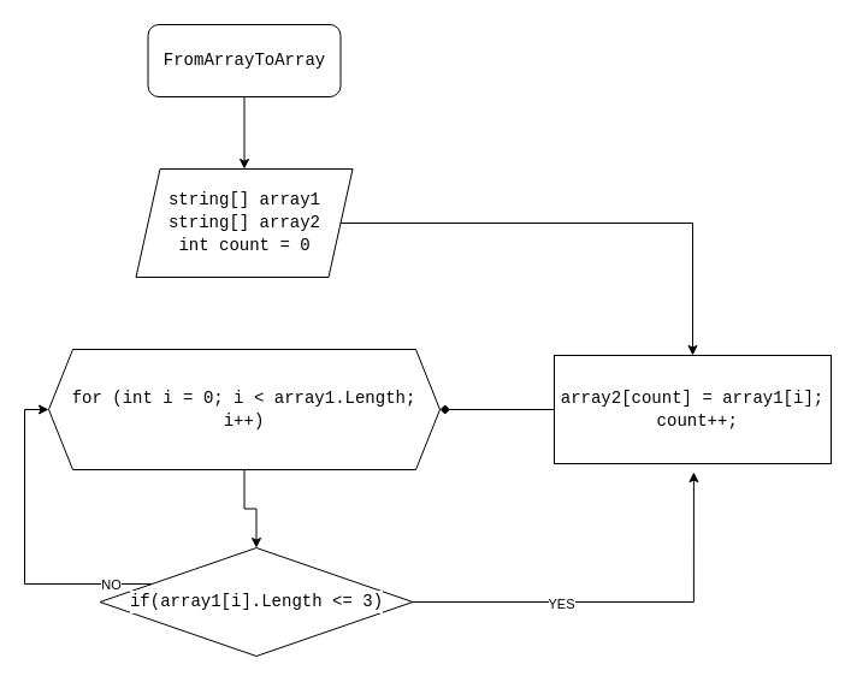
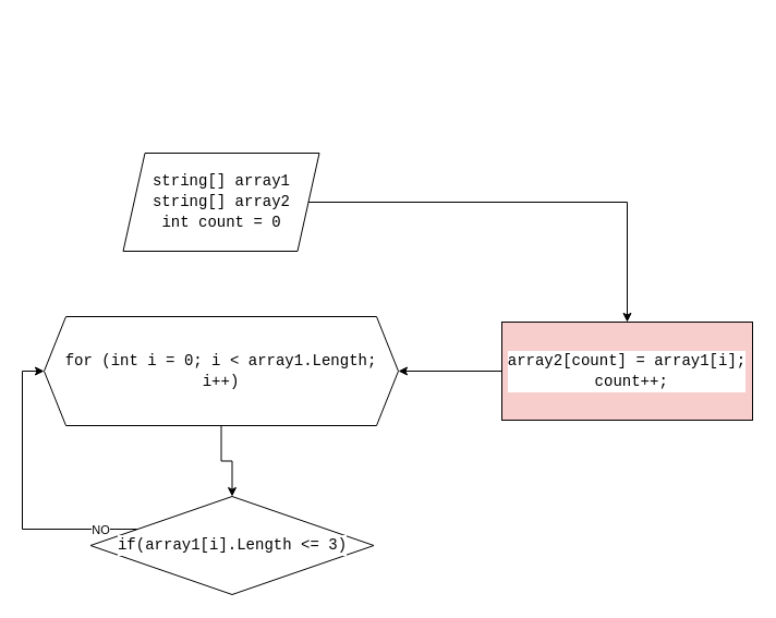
  <mxCell id="0" />
  <mxCell id="1" parent="0" />
- <mxCell id="2" style="edgeStyle=orthogonalEdgeStyle;rounded=0;orthogonalLoop=1;jettySize=auto;html=1;" edge="1" parent="1" source="3" target="5"><mxGeometry relative="1" as="geometry" /></mxCell>
- <mxCell id="3" value="&lt;div style=&quot;font-family: Consolas, &amp;quot;Courier New&amp;quot;, monospace; font-size: 14px; line-height: 19px;&quot;&gt;&lt;div style=&quot;line-height: 19px;&quot;&gt;&lt;div style=&quot;line-height: 19px;&quot;&gt;FromArrayToArray&lt;/div&gt;&lt;/div&gt;&lt;/div&gt;" style="rounded=1;whiteSpace=wrap;html=1;labelBackgroundColor=none;fontColor=#000000;" vertex="1" parent="1"><mxGeometry x="122.5" y="20" width="160" height="60" as="geometry" /></mxCell>
  <mxCell id="4" style="edgeStyle=orthogonalEdgeStyle;rounded=0;orthogonalLoop=1;jettySize=auto;html=1;" edge="1" parent="1" source="5" target="14"><mxGeometry relative="1" as="geometry" /></mxCell>
  <mxCell id="5" value="&lt;div style=&quot;font-family: Consolas, &amp;quot;Courier New&amp;quot;, monospace; font-size: 14px; line-height: 19px;&quot;&gt;string[] &lt;span style=&quot;&quot;&gt;array1&lt;/span&gt;&lt;/div&gt;&lt;div style=&quot;font-family: Consolas, &amp;quot;Courier New&amp;quot;, monospace; font-size: 14px; line-height: 19px;&quot;&gt;string[]&amp;nbsp;&lt;span style=&quot;border-color: var(--border-color);&quot;&gt;array2&lt;/span&gt;&lt;br&gt;&lt;/div&gt;&lt;div style=&quot;font-family: Consolas, &amp;quot;Courier New&amp;quot;, monospace; font-size: 14px; line-height: 19px;&quot;&gt;&lt;span style=&quot;border-color: var(--border-color);&quot;&gt;int count = 0&lt;/span&gt;&lt;/div&gt;" style="shape=parallelogram;perimeter=parallelogramPerimeter;whiteSpace=wrap;html=1;fixedSize=1;labelBackgroundColor=default;fontColor=#000000;" vertex="1" parent="1"><mxGeometry x="112.5" y="140" width="180" height="90" as="geometry" /></mxCell>
  <mxCell id="6" style="edgeStyle=orthogonalEdgeStyle;rounded=0;orthogonalLoop=1;jettySize=auto;html=1;entryX=0.5;entryY=0;entryDx=0;entryDy=0;" edge="1" parent="1" source="7" target="12"><mxGeometry relative="1" as="geometry" /></mxCell>
  <mxCell id="7" value="&lt;div style=&quot;font-family: Consolas, &amp;quot;Courier New&amp;quot;, monospace; font-size: 14px; line-height: 19px;&quot;&gt;for (&lt;span style=&quot;&quot;&gt;int&lt;/span&gt; &lt;span style=&quot;&quot;&gt;i&lt;/span&gt; = &lt;span style=&quot;&quot;&gt;0&lt;/span&gt;; &lt;span style=&quot;&quot;&gt;i&lt;/span&gt; &amp;lt; &lt;span style=&quot;&quot;&gt;array1&lt;/span&gt;.Length; &lt;span style=&quot;&quot;&gt;i&lt;/span&gt;++)&lt;/div&gt;" style="shape=hexagon;perimeter=hexagonPerimeter2;whiteSpace=wrap;html=1;fixedSize=1;strokeColor=#000000;fillColor=#FFFFFF;fontColor=#000000;labelBackgroundColor=none;" vertex="1" parent="1"><mxGeometry x="40" y="290" width="325" height="100" as="geometry" /></mxCell>
- <mxCell id="8" style="edgeStyle=orthogonalEdgeStyle;rounded=0;orthogonalLoop=1;jettySize=auto;html=1;entryX=0.504;entryY=1.078;entryDx=0;entryDy=0;entryPerimeter=0;" edge="1" parent="1" source="12" target="14"><mxGeometry relative="1" as="geometry" /></mxCell>
- <mxCell id="9" value="YES" style="edgeLabel;html=1;align=center;verticalAlign=middle;resizable=0;points=[];" connectable="0" vertex="1" parent="8"><mxGeometry x="-0.278" y="-1" relative="1" as="geometry"><mxPoint as="offset" /></mxGeometry></mxCell>
  <mxCell id="10" style="edgeStyle=orthogonalEdgeStyle;rounded=0;orthogonalLoop=1;jettySize=auto;html=1;entryX=0;entryY=0.5;entryDx=0;entryDy=0;" edge="1" parent="1" source="12" target="7"><mxGeometry relative="1" as="geometry"><Array as="points"><mxPoint x="20" y="485" /><mxPoint x="20" y="340" /></Array></mxGeometry></mxCell>
  <mxCell id="11" value="NO" style="edgeLabel;html=1;align=center;verticalAlign=middle;resizable=0;points=[];" connectable="0" vertex="1" parent="10"><mxGeometry x="-0.738" relative="1" as="geometry"><mxPoint x="1" as="offset" /></mxGeometry></mxCell>
  <mxCell id="12" value="&lt;div style=&quot;font-family: Consolas, &amp;quot;Courier New&amp;quot;, monospace; font-size: 14px; line-height: 19px;&quot;&gt;if(&lt;span style=&quot;&quot;&gt;array1&lt;/span&gt;[&lt;span style=&quot;&quot;&gt;i&lt;/span&gt;].Length &amp;lt;= &lt;span style=&quot;&quot;&gt;3&lt;/span&gt;)&lt;/div&gt;" style="rhombus;whiteSpace=wrap;html=1;labelBackgroundColor=default;fontColor=#000000;" vertex="1" parent="1"><mxGeometry x="82.5" y="455" width="260" height="90" as="geometry" /></mxCell>
- <mxCell id="13" style="edgeStyle=orthogonalEdgeStyle;rounded=0;orthogonalLoop=1;jettySize=auto;html=1;entryX=1;entryY=0.5;entryDx=0;entryDy=0;endArrow=diamond;" edge="1" parent="1" source="14" target="7"><mxGeometry relative="1" as="geometry" /></mxCell>
- <mxCell id="14" value="&lt;div style=&quot;font-family: Consolas, &amp;quot;Courier New&amp;quot;, monospace; font-size: 14px; line-height: 19px;&quot;&gt;&lt;div&gt;array2[&lt;span style=&quot;&quot;&gt;count&lt;/span&gt;] = &lt;span style=&quot;&quot;&gt;array1&lt;/span&gt;[&lt;span style=&quot;&quot;&gt;i&lt;/span&gt;];&lt;/div&gt;&lt;div&gt;&amp;nbsp;&lt;span style=&quot;&quot;&gt;count&lt;/span&gt;++;&lt;/div&gt;&lt;/div&gt;" style="rounded=0;whiteSpace=wrap;html=1;labelBackgroundColor=default;fontColor=#000000;" vertex="1" parent="1"><mxGeometry x="460" y="295" width="230" height="90" as="geometry" /></mxCell>
+ <mxCell id="13" style="edgeStyle=orthogonalEdgeStyle;rounded=0;orthogonalLoop=1;jettySize=auto;html=1;entryX=1;entryY=0.5;entryDx=0;entryDy=0;" edge="1" parent="1" source="14" target="7"><mxGeometry relative="1" as="geometry" /></mxCell>
+ <mxCell id="14" value="&lt;div style=&quot;font-family: Consolas, &amp;quot;Courier New&amp;quot;, monospace; font-size: 14px; line-height: 19px;&quot;&gt;&lt;div&gt;array2[&lt;span style=&quot;&quot;&gt;count&lt;/span&gt;] = &lt;span style=&quot;&quot;&gt;array1&lt;/span&gt;[&lt;span style=&quot;&quot;&gt;i&lt;/span&gt;];&lt;/div&gt;&lt;div&gt;&amp;nbsp;&lt;span style=&quot;&quot;&gt;count&lt;/span&gt;++;&lt;/div&gt;&lt;/div&gt;" style="rounded=0;whiteSpace=wrap;html=1;labelBackgroundColor=default;fontColor=#000000;fillColor=#f8cecc;" vertex="1" parent="1"><mxGeometry x="460" y="295" width="230" height="90" as="geometry" /></mxCell>
